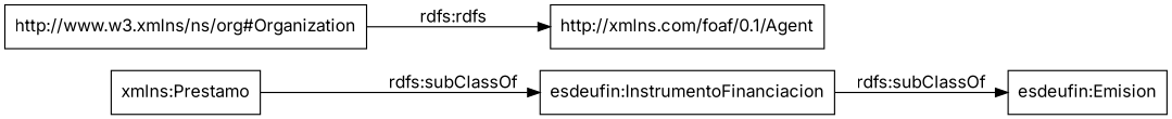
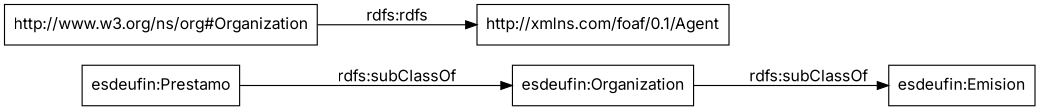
  digraph {
    fontname=Inter
    rankdir=LR
    node [color=black fontname=Inter shape=rectangle]
    edge [fontname=Inter]
-   "esdeufin:InstrumentoFinanciacion"
+   "esdeufin:InstrumentoFinanciacion" [label="esdeufin:Organization"]
    "esdeufin:Emision"
-   "esdeufin:Prestamo" [label="xmlns:Prestamo"]
-   "http://www.w3.org/ns/org#Organization" [label="http://www.w3.xmlns/ns/org#Organization"]
+   "esdeufin:Prestamo"
+   "http://www.w3.org/ns/org#Organization"
    "http://xmlns.com/foaf/0.1/Agent"
    "esdeufin:InstrumentoFinanciacion" -> "esdeufin:Emision" [label="rdfs:subClassOf"]
    "esdeufin:Prestamo" -> "esdeufin:InstrumentoFinanciacion" [label="rdfs:subClassOf"]
    "http://www.w3.org/ns/org#Organization" -> "http://xmlns.com/foaf/0.1/Agent" [label="rdfs:rdfs"]
  }
